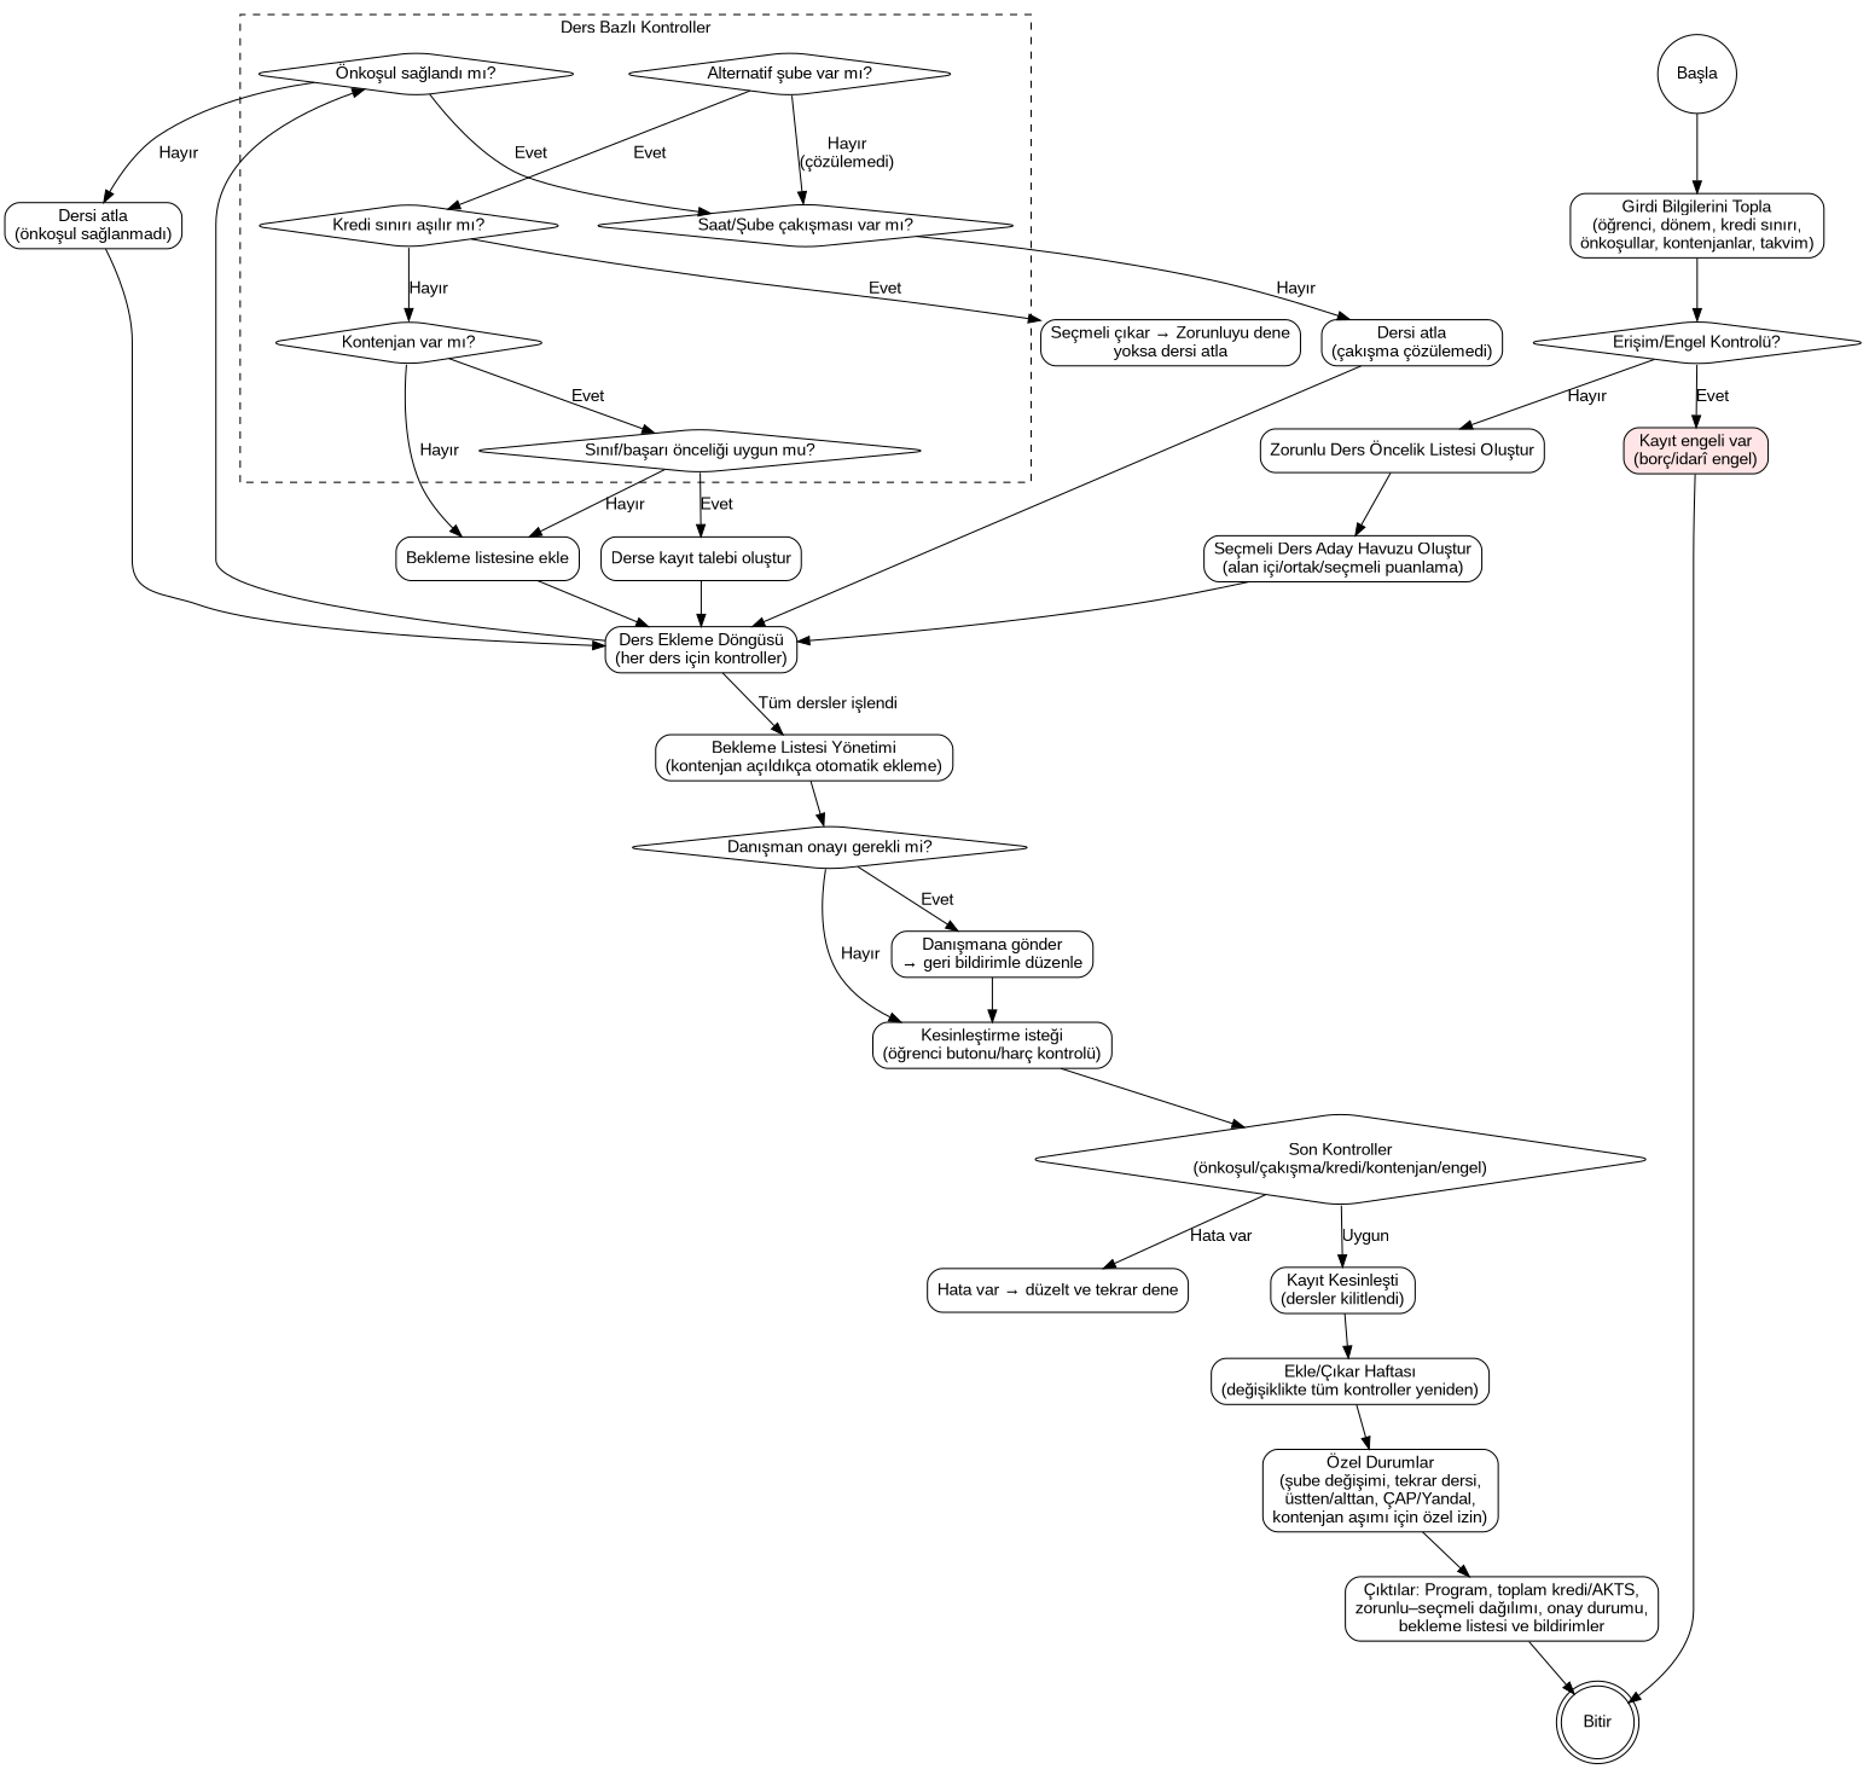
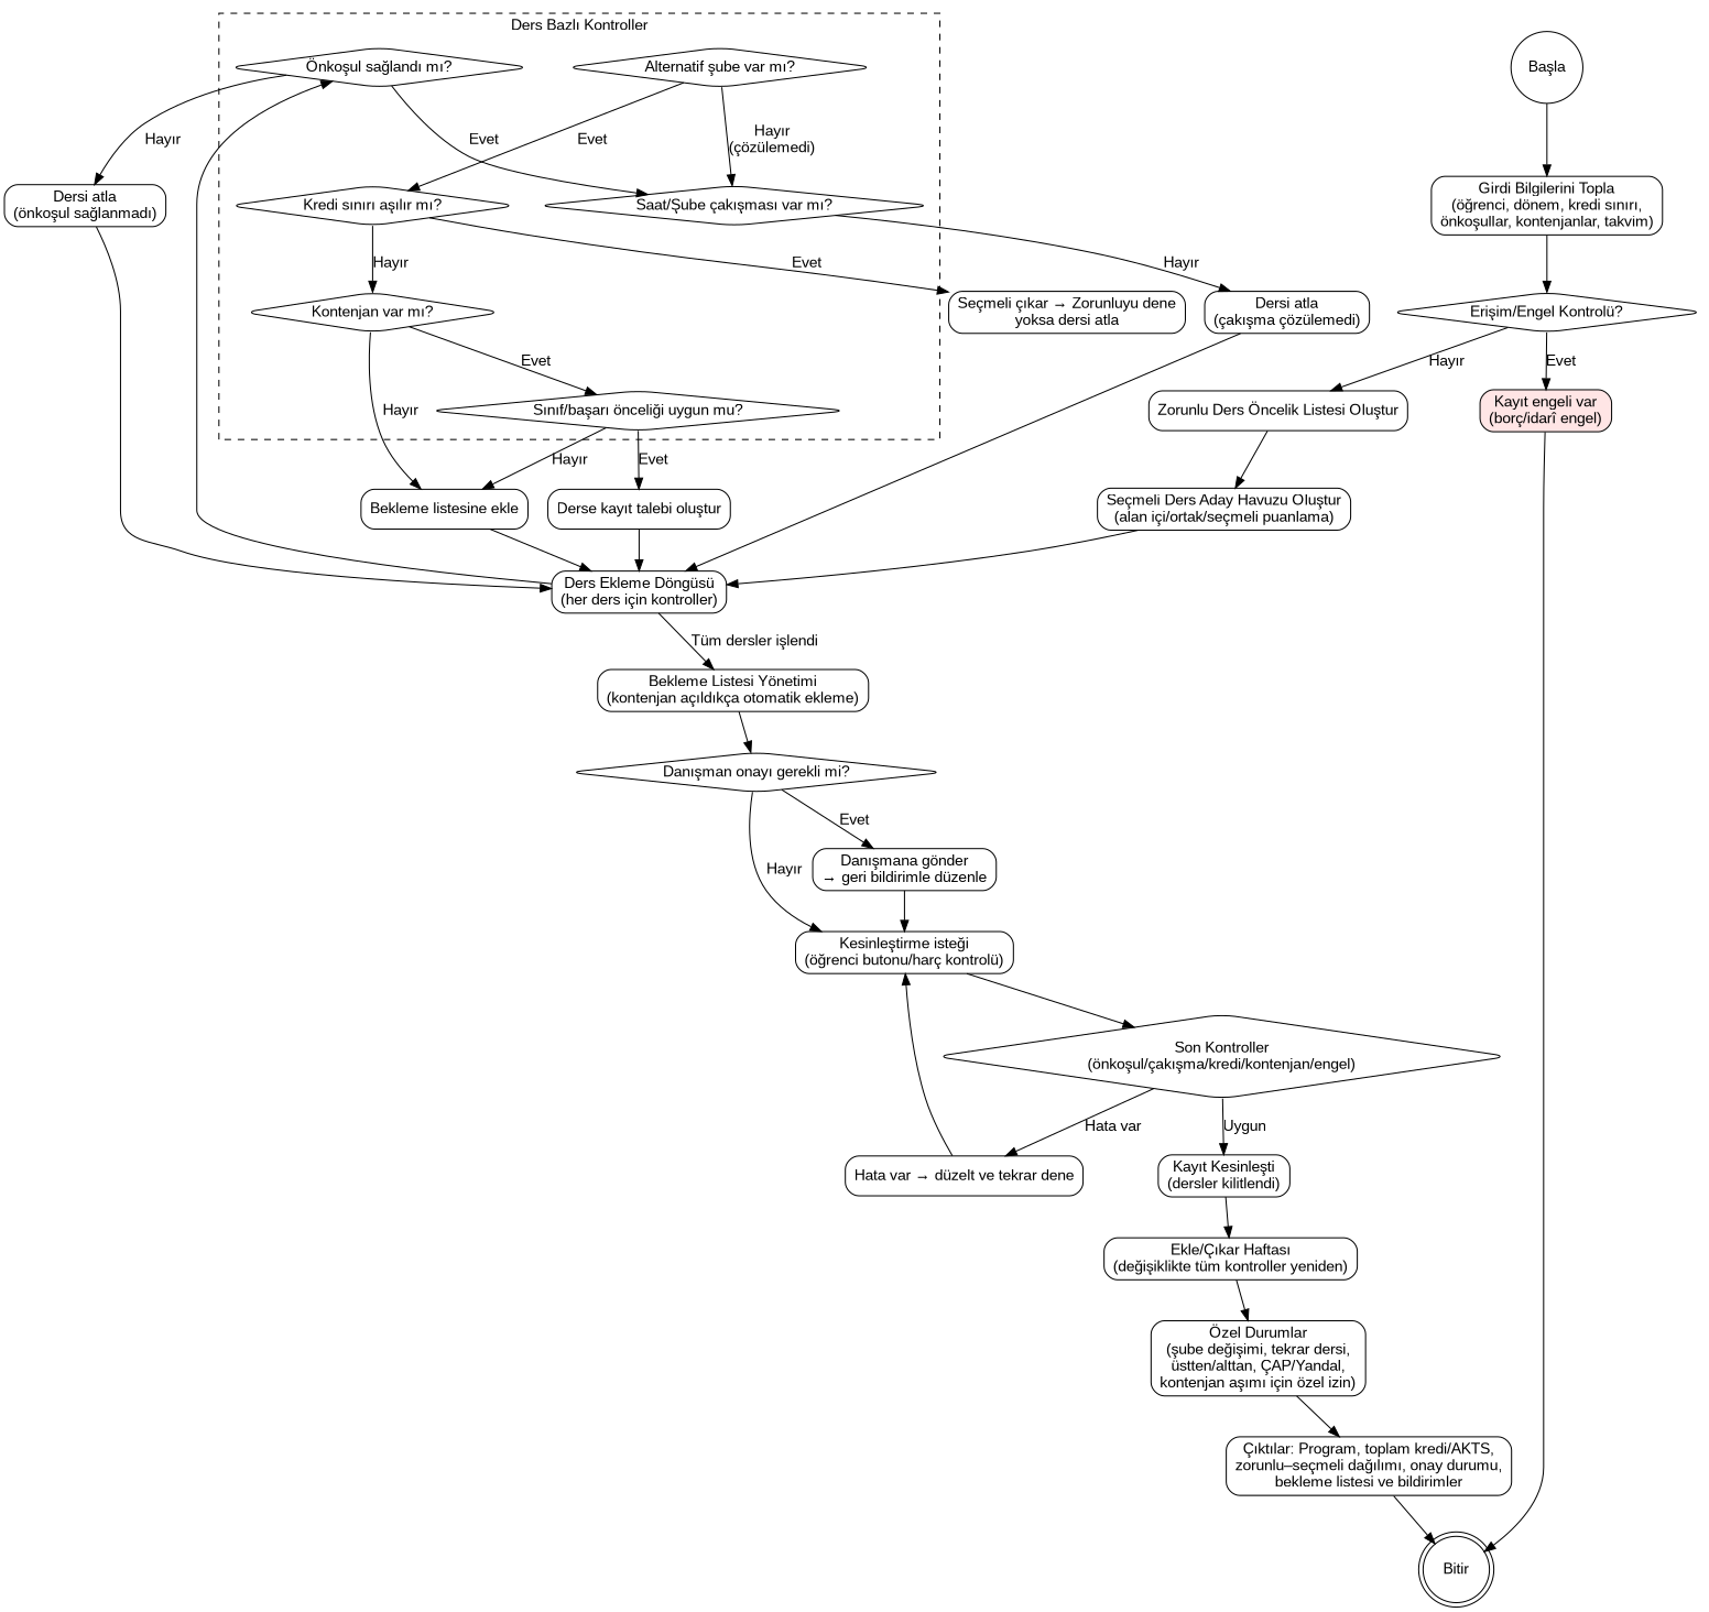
  digraph {
    fontname=Arial
    rankdir=TB
    node [fontname=Arial shape=box style=rounded]
    edge [fontname=Arial]
    n1 [label="Önkoşul sağlandı mı?" shape=diamond]
    n2 [label="Saat/Şube çakışması var mı?" shape=diamond]
    n3 [label="Alternatif şube var mı?" shape=diamond]
    n4 [label="Kredi sınırı aşılır mı?" shape=diamond]
    n5 [label="Kontenjan var mı?" shape=diamond]
    n6 [label="Sınıf/başarı önceliği uygun mu?" shape=diamond]
    n7 [label="Dersi atla\n(önkoşul sağlanmadı)"]
    n8 [label="Dersi atla\n(çakışma çözülemedi)"]
    n9 [label="Seçmeli çıkar → Zorunluyu dene\nyoksa dersi atla"]
    n10 [label="Bekleme listesine ekle"]
    n11 [label="Derse kayıt talebi oluştur"]
    n12 [label="Başla" shape=circle]
    n13 [label="Girdi Bilgilerini Topla\n(öğrenci, dönem, kredi sınırı,\nönkoşullar, kontenjanlar, takvim)"]
    n14 [label="Erişim/Engel Kontrolü?" shape=diamond]
    n15 [fillcolor="#ffe5e5" label="Kayıt engeli var\n(borç/idarî engel)" style="rounded,filled"]
    n16 [label="Zorunlu Ders Öncelik Listesi Oluştur"]
    n17 [label=Bitir shape=doublecircle]
    n18 [label="Seçmeli Ders Aday Havuzu Oluştur\n(alan içi/ortak/seçmeli puanlama)"]
    n19 [label="Ders Ekleme Döngüsü\n(her ders için kontroller)"]
    n20 [label="Bekleme Listesi Yönetimi\n(kontenjan açıldıkça otomatik ekleme)"]
    n21 [label="Danışman onayı gerekli mi?" shape=diamond]
    n22 [label="Danışmana gönder\n→ geri bildirimle düzenle"]
    n23 [label="Kesinleştirme isteği\n(öğrenci butonu/harç kontrolü)"]
    n24 [label="Son Kontroller\n(önkoşul/çakışma/kredi/kontenjan/engel)" shape=diamond]
    n25 [label="Hata var → düzelt ve tekrar dene"]
    n26 [label="Kayıt Kesinleşti\n(dersler kilitlendi)"]
    n27 [label="Ekle/Çıkar Haftası\n(değişiklikte tüm kontroller yeniden)"]
    n28 [label="Özel Durumlar\n(şube değişimi, tekrar dersi,\nüstten/alttan, ÇAP/Yandal,\nkontenjan aşımı için özel izin)"]
    n29 [label="Çıktılar: Program, toplam kredi/AKTS,\nzorunlu–seçmeli dağılımı, onay durumu,\nbekleme listesi ve bildirimler"]
    subgraph cluster_1 {
      label="Ders Bazlı Kontroller"
      style=dashed
      n1
      n2
      n3
      n4
      n5
      n6
    }
    n1 -> n2 [label=Evet]
    n1 -> n7 [label="Hayır"]
    n2 -> n8 [label="Hayır"]
    n3 -> n2 [label="Hayır\n(çözülemedi)"]
    n3 -> n4 [label=Evet]
    n4 -> n5 [label="Hayır"]
    n4 -> n9 [label=Evet]
    n5 -> n6 [label=Evet]
    n5 -> n10 [label="Hayır"]
    n6 -> n10 [label="Hayır"]
    n6 -> n11 [label=Evet]
    n7 -> n19
    n8 -> n19
    n10 -> n19
    n11 -> n19
    n12 -> n13
    n13 -> n14
    n14 -> n15 [label=Evet]
    n14 -> n16 [label="Hayır"]
    n15 -> n17
    n16 -> n18
    n18 -> n19
    n19 -> n1
    n19 -> n20 [label="Tüm dersler işlendi"]
    n20 -> n21
    n21 -> n22 [label=Evet]
    n21 -> n23 [label="Hayır"]
    n22 -> n23
    n23 -> n24
    n24 -> n25 [label="Hata var"]
    n24 -> n26 [label=Uygun]
+   n25 -> n23
    n26 -> n27
    n27 -> n28
    n28 -> n29
    n29 -> n17
  }
